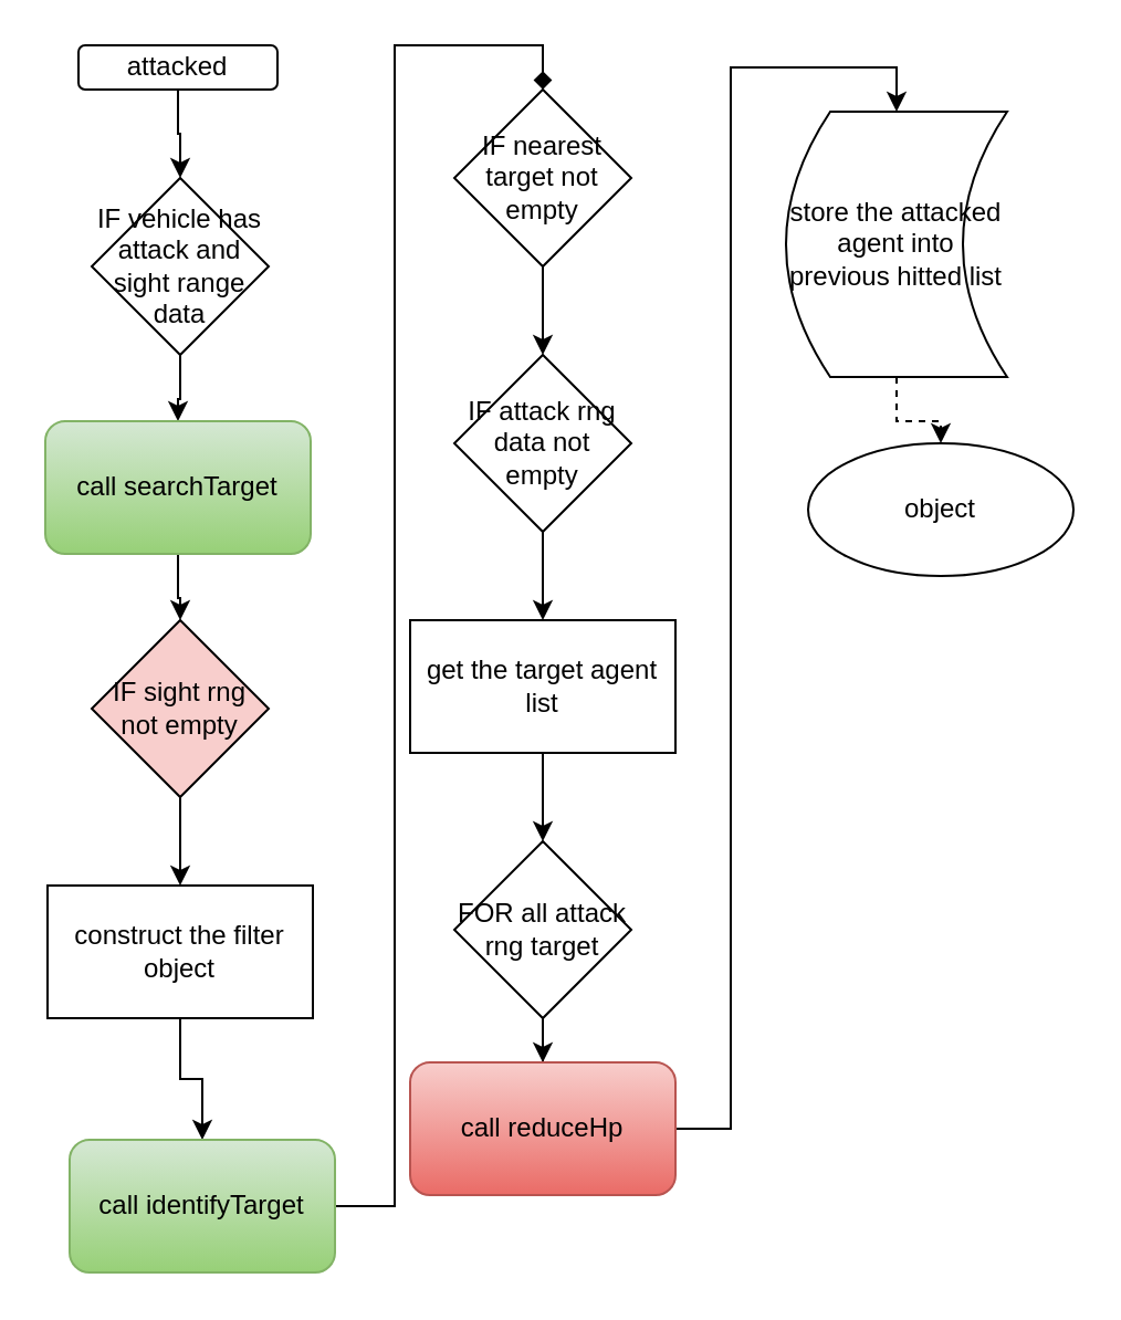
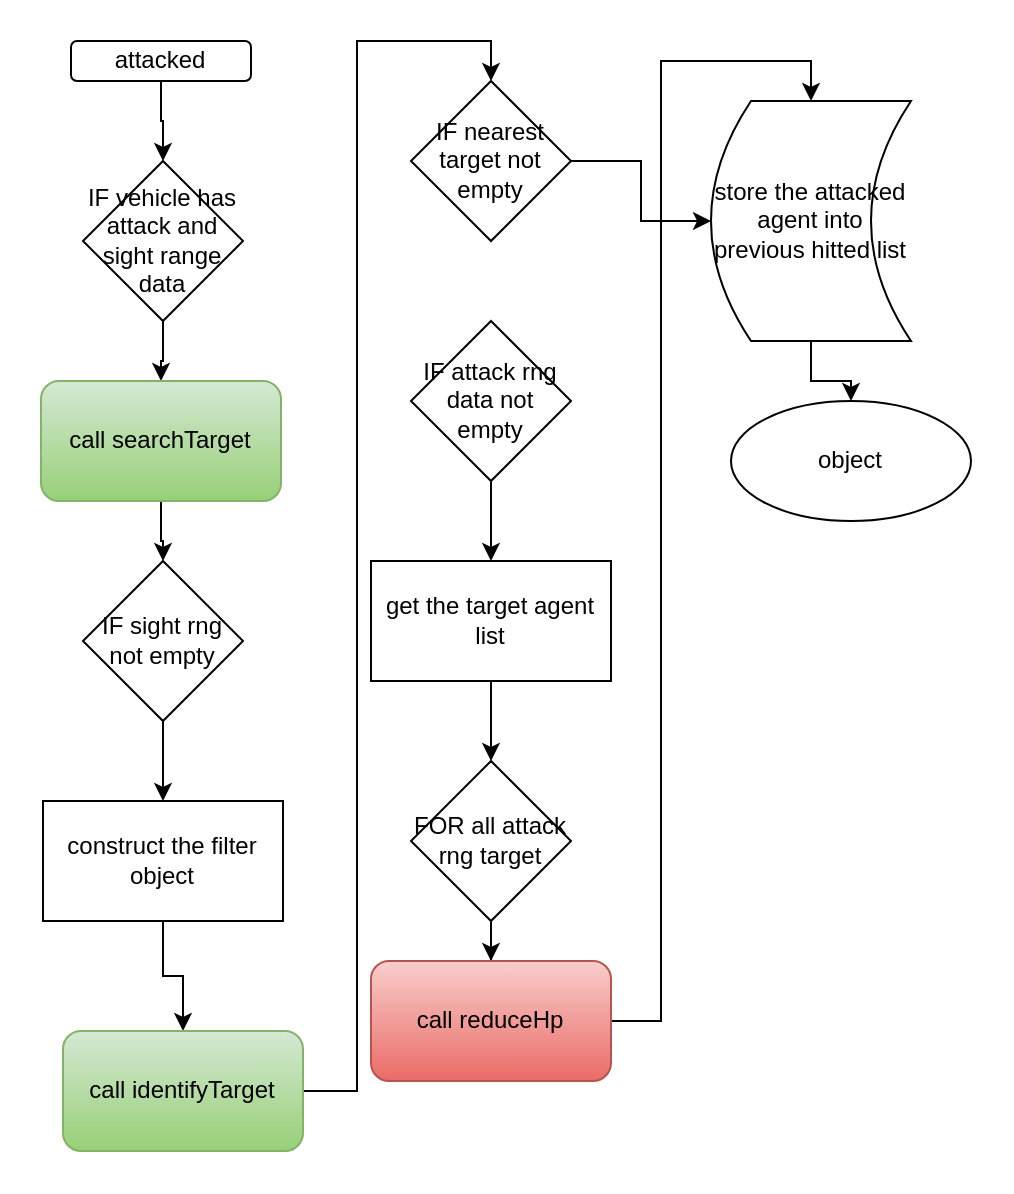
  <mxCell id="0" />
  <mxCell id="1" parent="0" />
  <mxCell id="2" value="" style="edgeStyle=orthogonalEdgeStyle;rounded=0;orthogonalLoop=1;jettySize=auto;html=1;" edge="1" parent="1" source="3" target="5"><mxGeometry relative="1" as="geometry" /></mxCell>
  <mxCell id="3" value="attacked" style="rounded=1;whiteSpace=wrap;html=1;" vertex="1" parent="1"><mxGeometry x="35" y="20" width="90" height="20" as="geometry" /></mxCell>
  <mxCell id="4" value="" style="edgeStyle=orthogonalEdgeStyle;rounded=0;orthogonalLoop=1;jettySize=auto;html=1;" edge="1" parent="1" source="5" target="7"><mxGeometry relative="1" as="geometry" /></mxCell>
  <mxCell id="5" value="IF vehicle has attack and sight range data" style="rhombus;whiteSpace=wrap;html=1;" vertex="1" parent="1"><mxGeometry x="41" y="80" width="80" height="80" as="geometry" /></mxCell>
  <mxCell id="6" value="" style="edgeStyle=orthogonalEdgeStyle;rounded=0;orthogonalLoop=1;jettySize=auto;html=1;" edge="1" parent="1" source="7" target="9"><mxGeometry relative="1" as="geometry" /></mxCell>
  <mxCell id="7" value="call&amp;nbsp;searchTarget" style="rounded=1;whiteSpace=wrap;html=1;fillColor=#d5e8d4;gradientColor=#97d077;strokeColor=#82b366;" vertex="1" parent="1"><mxGeometry x="20" y="190" width="120" height="60" as="geometry" /></mxCell>
  <mxCell id="8" value="" style="edgeStyle=orthogonalEdgeStyle;rounded=0;orthogonalLoop=1;jettySize=auto;html=1;" edge="1" parent="1" source="9" target="11"><mxGeometry relative="1" as="geometry" /></mxCell>
- <mxCell id="9" value="IF sight rng not empty" style="rhombus;whiteSpace=wrap;html=1;fillColor=#f8cecc;" vertex="1" parent="1"><mxGeometry x="41" y="280" width="80" height="80" as="geometry" /></mxCell>
+ <mxCell id="9" value="IF sight rng not empty" style="rhombus;whiteSpace=wrap;html=1;" vertex="1" parent="1"><mxGeometry x="41" y="280" width="80" height="80" as="geometry" /></mxCell>
  <mxCell id="10" value="" style="edgeStyle=orthogonalEdgeStyle;rounded=0;orthogonalLoop=1;jettySize=auto;html=1;" edge="1" parent="1" source="11" target="13"><mxGeometry relative="1" as="geometry" /></mxCell>
  <mxCell id="11" value="construct the filter object" style="rounded=0;whiteSpace=wrap;html=1;" vertex="1" parent="1"><mxGeometry x="21" y="400" width="120" height="60" as="geometry" /></mxCell>
- <mxCell id="12" style="edgeStyle=orthogonalEdgeStyle;rounded=0;orthogonalLoop=1;jettySize=auto;html=1;entryX=0.5;entryY=0;entryDx=0;entryDy=0;endArrow=diamond;" edge="1" parent="1" source="13" target="15"><mxGeometry relative="1" as="geometry" /></mxCell>
+ <mxCell id="12" style="edgeStyle=orthogonalEdgeStyle;rounded=0;orthogonalLoop=1;jettySize=auto;html=1;entryX=0.5;entryY=0;entryDx=0;entryDy=0;" edge="1" parent="1" source="13" target="15"><mxGeometry relative="1" as="geometry" /></mxCell>
  <mxCell id="13" value="call&amp;nbsp;identifyTarget" style="rounded=1;whiteSpace=wrap;html=1;fillColor=#d5e8d4;gradientColor=#97d077;strokeColor=#82b366;" vertex="1" parent="1"><mxGeometry x="31" y="515" width="120" height="60" as="geometry" /></mxCell>
- <mxCell id="14" value="" style="edgeStyle=orthogonalEdgeStyle;rounded=0;orthogonalLoop=1;jettySize=auto;html=1;" edge="1" parent="1" source="15" target="17"><mxGeometry relative="1" as="geometry" /></mxCell>
+ <mxCell id="14" value="" style="edgeStyle=orthogonalEdgeStyle;rounded=0;orthogonalLoop=1;jettySize=auto;html=1;" edge="1" parent="1" source="15" target="25"><mxGeometry relative="1" as="geometry" /></mxCell>
  <mxCell id="15" value="IF nearest target not empty" style="rhombus;whiteSpace=wrap;html=1;" vertex="1" parent="1"><mxGeometry x="205" y="40" width="80" height="80" as="geometry" /></mxCell>
  <mxCell id="16" value="" style="edgeStyle=orthogonalEdgeStyle;rounded=0;orthogonalLoop=1;jettySize=auto;html=1;" edge="1" parent="1" source="17" target="19"><mxGeometry relative="1" as="geometry" /></mxCell>
  <mxCell id="17" value="IF attack rng data not empty" style="rhombus;whiteSpace=wrap;html=1;" vertex="1" parent="1"><mxGeometry x="205" y="160" width="80" height="80" as="geometry" /></mxCell>
  <mxCell id="18" value="" style="edgeStyle=orthogonalEdgeStyle;rounded=0;orthogonalLoop=1;jettySize=auto;html=1;" edge="1" parent="1" source="19" target="21"><mxGeometry relative="1" as="geometry" /></mxCell>
  <mxCell id="19" value="get the target agent list" style="whiteSpace=wrap;html=1;" vertex="1" parent="1"><mxGeometry x="185" y="280" width="120" height="60" as="geometry" /></mxCell>
  <mxCell id="20" value="" style="edgeStyle=orthogonalEdgeStyle;rounded=0;orthogonalLoop=1;jettySize=auto;html=1;" edge="1" parent="1" source="21" target="23"><mxGeometry relative="1" as="geometry" /></mxCell>
  <mxCell id="21" value="FOR all attack rng target" style="rhombus;whiteSpace=wrap;html=1;" vertex="1" parent="1"><mxGeometry x="205" y="380" width="80" height="80" as="geometry" /></mxCell>
  <mxCell id="22" style="edgeStyle=orthogonalEdgeStyle;rounded=0;orthogonalLoop=1;jettySize=auto;html=1;entryX=0.5;entryY=0;entryDx=0;entryDy=0;" edge="1" parent="1" source="23" target="25"><mxGeometry relative="1" as="geometry" /></mxCell>
  <mxCell id="23" value="call&amp;nbsp;reduceHp" style="rounded=1;whiteSpace=wrap;html=1;fillColor=#f8cecc;gradientColor=#ea6b66;strokeColor=#b85450;" vertex="1" parent="1"><mxGeometry x="185" y="480" width="120" height="60" as="geometry" /></mxCell>
- <mxCell id="24" value="" style="edgeStyle=orthogonalEdgeStyle;rounded=0;orthogonalLoop=1;jettySize=auto;html=1;dashed=1;" edge="1" parent="1" source="25" target="26"><mxGeometry relative="1" as="geometry" /></mxCell>
+ <mxCell id="24" value="" style="edgeStyle=orthogonalEdgeStyle;rounded=0;orthogonalLoop=1;jettySize=auto;html=1;" edge="1" parent="1" source="25" target="26"><mxGeometry relative="1" as="geometry" /></mxCell>
  <mxCell id="25" value="store the attacked agent into previous hitted list" style="shape=dataStorage;whiteSpace=wrap;html=1;fixedSize=1;" vertex="1" parent="1"><mxGeometry x="355" y="50" width="100" height="120" as="geometry" /></mxCell>
  <mxCell id="26" value="object" style="ellipse;whiteSpace=wrap;html=1;" vertex="1" parent="1"><mxGeometry x="365" y="200" width="120" height="60" as="geometry" /></mxCell>
